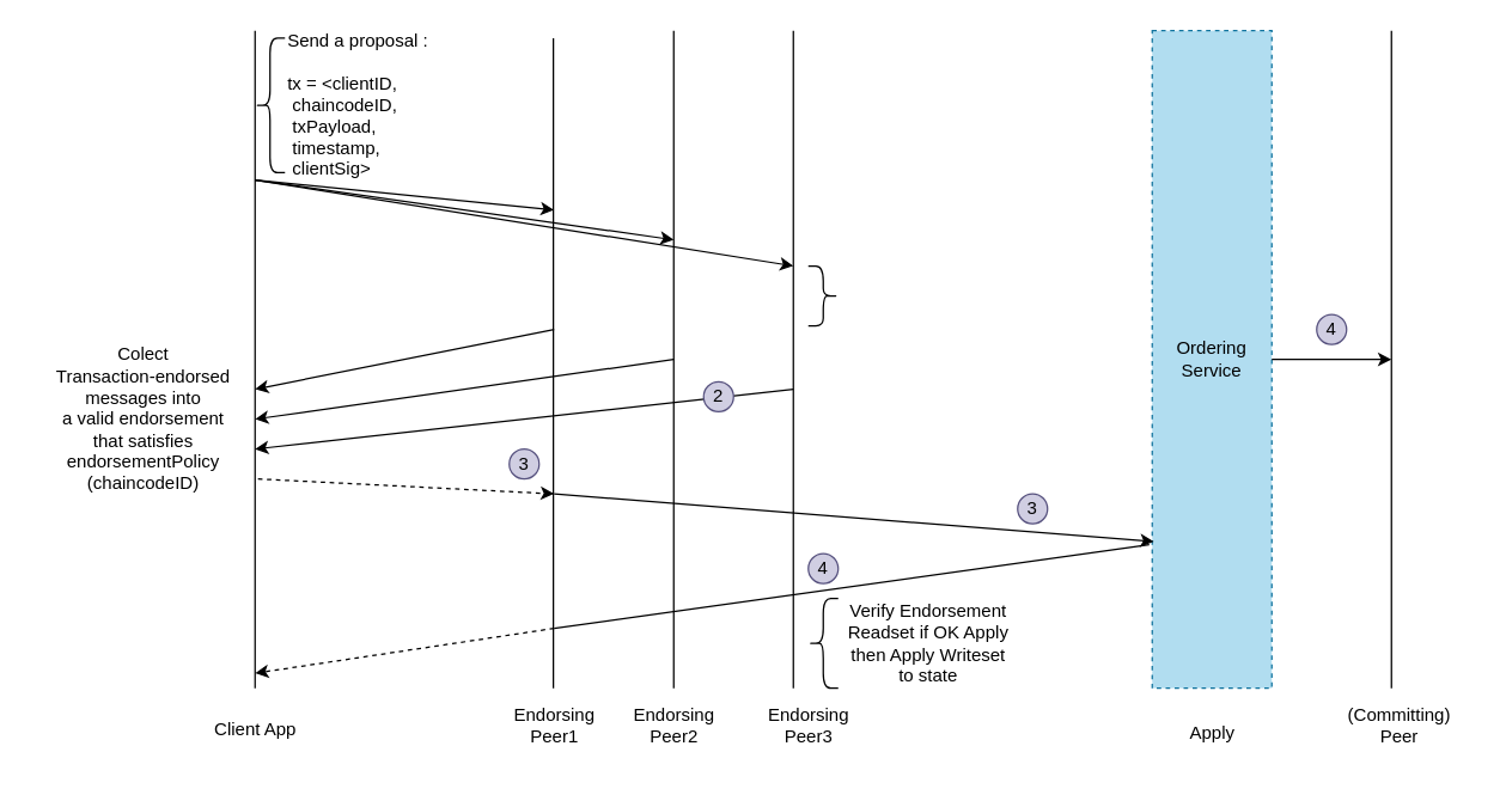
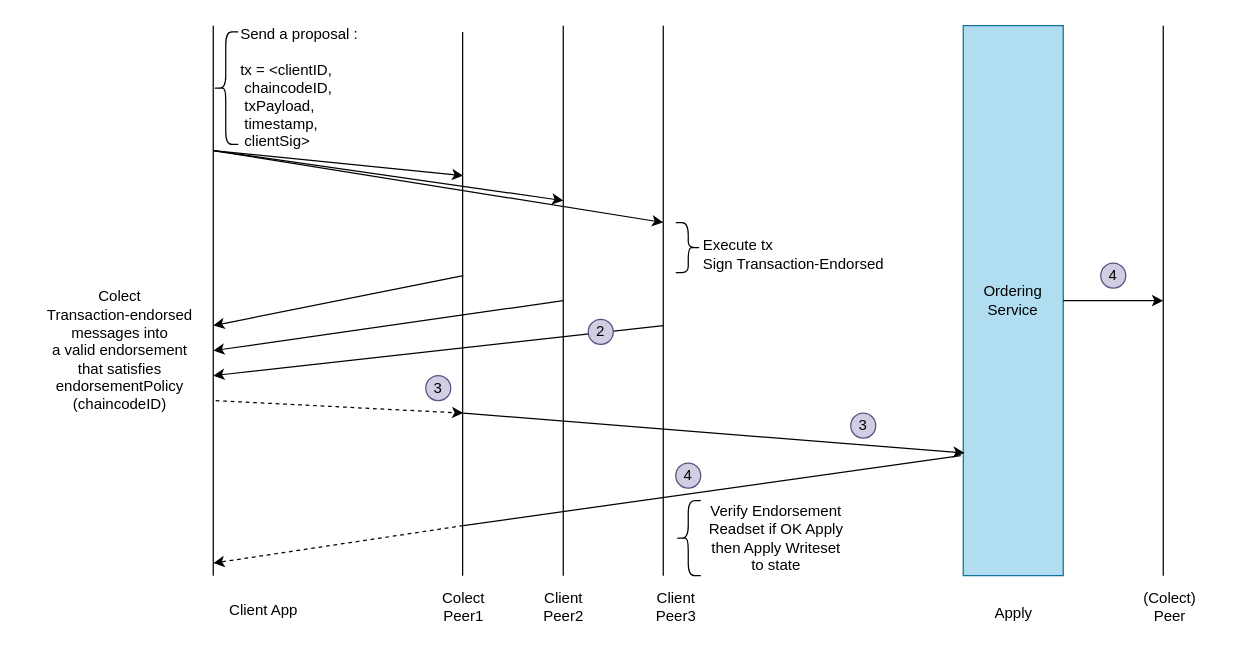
  <mxCell id="0" />
  <mxCell id="1" parent="0" />
  <mxCell id="2" value="" style="endArrow=none;html=1;" parent="1" edge="1"><mxGeometry width="50" height="50" relative="1" as="geometry"><mxPoint x="170" y="460" as="sourcePoint" /><mxPoint x="170" y="20" as="targetPoint" /></mxGeometry></mxCell>
  <mxCell id="3" value="" style="endArrow=classic;html=1;" parent="1" edge="1"><mxGeometry width="50" height="50" relative="1" as="geometry"><mxPoint x="170" y="120" as="sourcePoint" /><mxPoint x="370" y="140" as="targetPoint" /></mxGeometry></mxCell>
  <mxCell id="4" value="" style="endArrow=none;html=1;" parent="1" edge="1"><mxGeometry width="50" height="50" relative="1" as="geometry"><mxPoint x="450" y="460" as="sourcePoint" /><mxPoint x="450" y="20" as="targetPoint" /></mxGeometry></mxCell>
  <mxCell id="5" value="" style="endArrow=none;html=1;" parent="1" edge="1"><mxGeometry width="50" height="50" relative="1" as="geometry"><mxPoint x="369.5" y="460" as="sourcePoint" /><mxPoint x="369.5" y="25" as="targetPoint" /></mxGeometry></mxCell>
  <mxCell id="6" value="" style="endArrow=none;html=1;" parent="1" edge="1"><mxGeometry width="50" height="50" relative="1" as="geometry"><mxPoint x="530" y="460" as="sourcePoint" /><mxPoint x="530" y="20" as="targetPoint" /></mxGeometry></mxCell>
  <mxCell id="7" value="" style="endArrow=classic;html=1;" parent="1" edge="1"><mxGeometry width="50" height="50" relative="1" as="geometry"><mxPoint x="170" y="120" as="sourcePoint" /><mxPoint x="450" y="160" as="targetPoint" /></mxGeometry></mxCell>
  <mxCell id="8" value="" style="endArrow=classic;html=1;" parent="1" edge="1"><mxGeometry width="50" height="50" relative="1" as="geometry"><mxPoint x="170" y="120" as="sourcePoint" /><mxPoint x="530" y="177.5" as="targetPoint" /></mxGeometry></mxCell>
  <mxCell id="9" value="&lt;div align=&quot;left&quot;&gt;Send a proposal :&lt;/div&gt;&lt;div align=&quot;left&quot;&gt;&lt;br&gt;&lt;/div&gt;&lt;div align=&quot;left&quot;&gt;tx = &amp;lt;clientID, &lt;br&gt;&lt;/div&gt;&lt;div align=&quot;left&quot;&gt;&lt;span style=&quot;white-space: pre&quot;&gt; &lt;/span&gt;chaincodeID, &lt;br&gt;&lt;/div&gt;&lt;div align=&quot;left&quot;&gt;&lt;span style=&quot;white-space: pre&quot;&gt; &lt;/span&gt;t&lt;span style=&quot;white-space: pre&quot;&gt;&lt;/span&gt;xPayload, &lt;br&gt;&lt;/div&gt;&lt;div align=&quot;left&quot;&gt;&lt;span style=&quot;white-space: pre&quot;&gt; &lt;/span&gt;timestamp,&lt;/div&gt;&lt;div align=&quot;left&quot;&gt;&lt;span style=&quot;white-space: pre&quot;&gt; &lt;/span&gt;clientSig&amp;gt;&lt;br&gt;&lt;/div&gt;" style="text;html=1;align=left;verticalAlign=middle;resizable=0;points=[];autosize=1;strokeColor=none;" parent="1" vertex="1"><mxGeometry x="190" y="20" width="130" height="100" as="geometry" /></mxCell>
+ <mxCell id="10" value="&lt;div align=&quot;left&quot;&gt;Execute tx&lt;br&gt;Sign Transaction-Endorsed&lt;br&gt;&lt;/div&gt;" style="text;html=1;align=left;verticalAlign=middle;resizable=0;points=[];autosize=1;strokeColor=none;" parent="1" vertex="1"><mxGeometry x="560" y="187.5" width="180" height="30" as="geometry" /></mxCell>
  <mxCell id="11" value="" style="shape=curlyBracket;whiteSpace=wrap;html=1;rounded=1;flipH=1;strokeWidth=1;verticalAlign=middle;fillColor=none;size=0.5;" parent="1" vertex="1"><mxGeometry x="540" y="177.5" width="20" height="40" as="geometry" /></mxCell>
  <mxCell id="12" value="" style="shape=curlyBracket;whiteSpace=wrap;html=1;rounded=1;strokeWidth=1;verticalAlign=middle;fillColor=none;" parent="1" vertex="1"><mxGeometry x="170" y="25" width="20" height="90" as="geometry" /></mxCell>
  <mxCell id="13" value="" style="endArrow=classic;html=1;" parent="1" edge="1"><mxGeometry width="50" height="50" relative="1" as="geometry"><mxPoint x="530" y="260" as="sourcePoint" /><mxPoint x="170" y="300" as="targetPoint" /></mxGeometry></mxCell>
  <mxCell id="14" value="" style="endArrow=classic;html=1;" parent="1" edge="1"><mxGeometry width="50" height="50" relative="1" as="geometry"><mxPoint x="370" y="220" as="sourcePoint" /><mxPoint x="170" y="260" as="targetPoint" /></mxGeometry></mxCell>
  <mxCell id="15" value="" style="endArrow=classic;html=1;" parent="1" edge="1"><mxGeometry width="50" height="50" relative="1" as="geometry"><mxPoint x="450" y="240" as="sourcePoint" /><mxPoint x="170" y="280" as="targetPoint" /></mxGeometry></mxCell>
  <mxCell id="16" value="Colect &lt;br&gt;Transaction-endorsed&lt;br&gt;messages into&lt;br&gt; a valid endorsement&lt;br&gt;that satisfies&lt;br&gt; endorsementPolicy&lt;br&gt;(chaincodeID)" style="text;html=1;align=center;verticalAlign=middle;resizable=0;points=[];autosize=1;strokeColor=none;" parent="1" vertex="1"><mxGeometry x="20" y="230" width="150" height="100" as="geometry" /></mxCell>
- <mxCell id="17" value="&lt;div&gt;Client App&lt;/div&gt;&lt;div&gt;&lt;br&gt;&lt;/div&gt;" style="text;html=1;align=center;verticalAlign=middle;resizable=0;points=[];autosize=1;strokeColor=none;" parent="1" vertex="1"><mxGeometry x="130" y="480" width="80" height="30" as="geometry" /></mxCell>
- <mxCell id="18" value="&lt;div&gt;Endorsing &lt;br&gt;&lt;/div&gt;&lt;div&gt;Peer1&lt;/div&gt;" style="text;html=1;align=center;verticalAlign=middle;resizable=0;points=[];autosize=1;strokeColor=none;" parent="1" vertex="1"><mxGeometry x="330" y="470" width="80" height="30" as="geometry" /></mxCell>
- <mxCell id="19" value="&lt;div&gt;Endorsing &lt;br&gt;&lt;/div&gt;&lt;div&gt;Peer2&lt;/div&gt;" style="text;html=1;align=center;verticalAlign=middle;resizable=0;points=[];autosize=1;strokeColor=none;" parent="1" vertex="1"><mxGeometry x="410" y="470" width="80" height="30" as="geometry" /></mxCell>
- <mxCell id="20" value="&lt;div&gt;Endorsing &lt;br&gt;&lt;/div&gt;&lt;div&gt;Peer3&lt;/div&gt;" style="text;html=1;align=center;verticalAlign=middle;resizable=0;points=[];autosize=1;strokeColor=none;" parent="1" vertex="1"><mxGeometry x="500" y="470" width="80" height="30" as="geometry" /></mxCell>
- <mxCell id="21" value="&lt;div&gt;Ordering&lt;/div&gt;&lt;div&gt;Service&lt;br&gt;&lt;/div&gt;" style="rounded=0;whiteSpace=wrap;html=1;strokeWidth=1;verticalAlign=middle;fillColor=#b1ddf0;strokeColor=#10739e;dashed=1;" parent="1" vertex="1"><mxGeometry x="770" y="20" width="80" height="440" as="geometry" /></mxCell>
+ <mxCell id="17" value="&lt;div&gt;Client App&lt;/div&gt;&lt;div&gt;&lt;br&gt;&lt;/div&gt;" style="text;html=1;align=center;verticalAlign=middle;resizable=0;points=[];autosize=1;strokeColor=none;" parent="1" vertex="1"><mxGeometry x="170" y="480" width="80" height="30" as="geometry" /></mxCell>
+ <mxCell id="18" value="&lt;div&gt;Colect &lt;br&gt;&lt;/div&gt;&lt;div&gt;Peer1&lt;/div&gt;" style="text;html=1;align=center;verticalAlign=middle;resizable=0;points=[];autosize=1;strokeColor=none;" parent="1" vertex="1"><mxGeometry x="330" y="470" width="80" height="30" as="geometry" /></mxCell>
+ <mxCell id="19" value="&lt;div&gt;Client &lt;br&gt;&lt;/div&gt;&lt;div&gt;Peer2&lt;/div&gt;" style="text;html=1;align=center;verticalAlign=middle;resizable=0;points=[];autosize=1;strokeColor=none;" parent="1" vertex="1"><mxGeometry x="410" y="470" width="80" height="30" as="geometry" /></mxCell>
+ <mxCell id="20" value="&lt;div&gt;Client &lt;br&gt;&lt;/div&gt;&lt;div&gt;Peer3&lt;/div&gt;" style="text;html=1;align=center;verticalAlign=middle;resizable=0;points=[];autosize=1;strokeColor=none;" parent="1" vertex="1"><mxGeometry x="500" y="470" width="80" height="30" as="geometry" /></mxCell>
+ <mxCell id="21" value="&lt;div&gt;Ordering&lt;/div&gt;&lt;div&gt;Service&lt;br&gt;&lt;/div&gt;" style="rounded=0;whiteSpace=wrap;html=1;strokeWidth=1;verticalAlign=middle;fillColor=#b1ddf0;strokeColor=#10739e;" parent="1" vertex="1"><mxGeometry x="770" y="20" width="80" height="440" as="geometry" /></mxCell>
  <mxCell id="22" value="Apply" style="text;html=1;align=center;verticalAlign=middle;resizable=0;points=[];autosize=1;strokeColor=none;" parent="1" vertex="1"><mxGeometry x="780" y="480" width="60" height="20" as="geometry" /></mxCell>
  <mxCell id="23" value="" style="endArrow=classic;html=1;entryX=0.013;entryY=0.777;entryDx=0;entryDy=0;entryPerimeter=0;" parent="1" target="21" edge="1"><mxGeometry width="50" height="50" relative="1" as="geometry"><mxPoint x="370" y="330" as="sourcePoint" /><mxPoint x="768" y="240" as="targetPoint" /></mxGeometry></mxCell>
  <mxCell id="24" value="Verify Endorsement &lt;br&gt;Readset if OK Apply &lt;br&gt;&lt;div&gt;then Apply Writeset &lt;br&gt;&lt;/div&gt;&lt;div&gt;to state&lt;br&gt;&lt;/div&gt;" style="text;html=1;align=center;verticalAlign=middle;resizable=0;points=[];autosize=1;strokeColor=none;" parent="1" vertex="1"><mxGeometry x="550" y="400" width="140" height="60" as="geometry" /></mxCell>
  <mxCell id="25" value="" style="endArrow=classic;html=1;dashed=1;" parent="1" edge="1"><mxGeometry width="50" height="50" relative="1" as="geometry"><mxPoint x="370" y="420" as="sourcePoint" /><mxPoint x="170" y="450" as="targetPoint" /></mxGeometry></mxCell>
  <mxCell id="26" value="" style="endArrow=none;html=1;entryX=-0.025;entryY=0.782;entryDx=0;entryDy=0;entryPerimeter=0;" parent="1" target="21" edge="1"><mxGeometry width="50" height="50" relative="1" as="geometry"><mxPoint x="370" y="420" as="sourcePoint" /><mxPoint x="490" y="260" as="targetPoint" /></mxGeometry></mxCell>
  <mxCell id="27" value="" style="endArrow=classic;html=1;exitX=1;exitY=0.5;exitDx=0;exitDy=0;" parent="1" source="21" edge="1"><mxGeometry width="50" height="50" relative="1" as="geometry"><mxPoint x="830" y="280" as="sourcePoint" /><mxPoint x="930" y="240" as="targetPoint" /></mxGeometry></mxCell>
  <mxCell id="28" value="" style="endArrow=none;html=1;" parent="1" edge="1"><mxGeometry width="50" height="50" relative="1" as="geometry"><mxPoint x="930" y="460" as="sourcePoint" /><mxPoint x="930" y="20" as="targetPoint" /></mxGeometry></mxCell>
- <mxCell id="29" value="&lt;div&gt;(Committing)&lt;/div&gt;&lt;div&gt;Peer&lt;br&gt;&lt;/div&gt;" style="text;html=1;align=center;verticalAlign=middle;resizable=0;points=[];autosize=1;strokeColor=none;" parent="1" vertex="1"><mxGeometry x="885" y="470" width="100" height="30" as="geometry" /></mxCell>
+ <mxCell id="29" value="&lt;div&gt;(Colect)&lt;/div&gt;&lt;div&gt;Peer&lt;br&gt;&lt;/div&gt;" style="text;html=1;align=center;verticalAlign=middle;resizable=0;points=[];autosize=1;strokeColor=none;" parent="1" vertex="1"><mxGeometry x="885" y="470" width="100" height="30" as="geometry" /></mxCell>
  <mxCell id="30" value="2" style="ellipse;whiteSpace=wrap;html=1;aspect=fixed;strokeWidth=1;verticalAlign=middle;fillColor=#d0cee2;strokeColor=#56517e;" parent="1" vertex="1"><mxGeometry x="470" y="255" width="20" height="20" as="geometry" /></mxCell>
  <mxCell id="31" value="3" style="ellipse;whiteSpace=wrap;html=1;aspect=fixed;strokeWidth=1;verticalAlign=middle;fillColor=#d0cee2;strokeColor=#56517e;" parent="1" vertex="1"><mxGeometry x="340" y="300" width="20" height="20" as="geometry" /></mxCell>
  <mxCell id="32" value="3" style="ellipse;whiteSpace=wrap;html=1;aspect=fixed;strokeWidth=1;verticalAlign=middle;fillColor=#d0cee2;strokeColor=#56517e;" parent="1" vertex="1"><mxGeometry x="680" y="330" width="20" height="20" as="geometry" /></mxCell>
  <mxCell id="33" value="4" style="ellipse;whiteSpace=wrap;html=1;aspect=fixed;strokeWidth=1;verticalAlign=middle;fillColor=#d0cee2;strokeColor=#56517e;" parent="1" vertex="1"><mxGeometry x="880" y="210" width="20" height="20" as="geometry" /></mxCell>
  <mxCell id="34" value="4" style="ellipse;whiteSpace=wrap;html=1;aspect=fixed;strokeWidth=1;verticalAlign=middle;fillColor=#d0cee2;strokeColor=#56517e;" parent="1" vertex="1"><mxGeometry x="540" y="370" width="20" height="20" as="geometry" /></mxCell>
  <mxCell id="35" value="" style="shape=curlyBracket;whiteSpace=wrap;html=1;rounded=1;strokeWidth=1;verticalAlign=middle;fillColor=none;" parent="1" vertex="1"><mxGeometry x="540" y="400" width="20" height="60" as="geometry" /></mxCell>
  <mxCell id="36" value="" style="endArrow=classic;html=1;exitX=1.013;exitY=0.9;exitDx=0;exitDy=0;exitPerimeter=0;dashed=1;" parent="1" source="16" edge="1"><mxGeometry width="50" height="50" relative="1" as="geometry"><mxPoint x="170" y="340" as="sourcePoint" /><mxPoint x="370" y="330" as="targetPoint" /></mxGeometry></mxCell>
